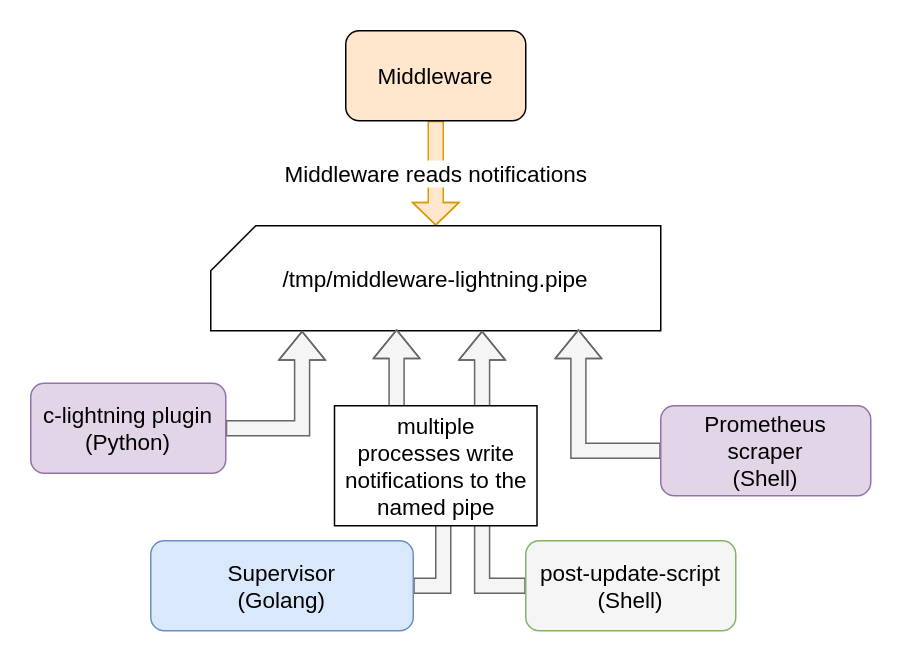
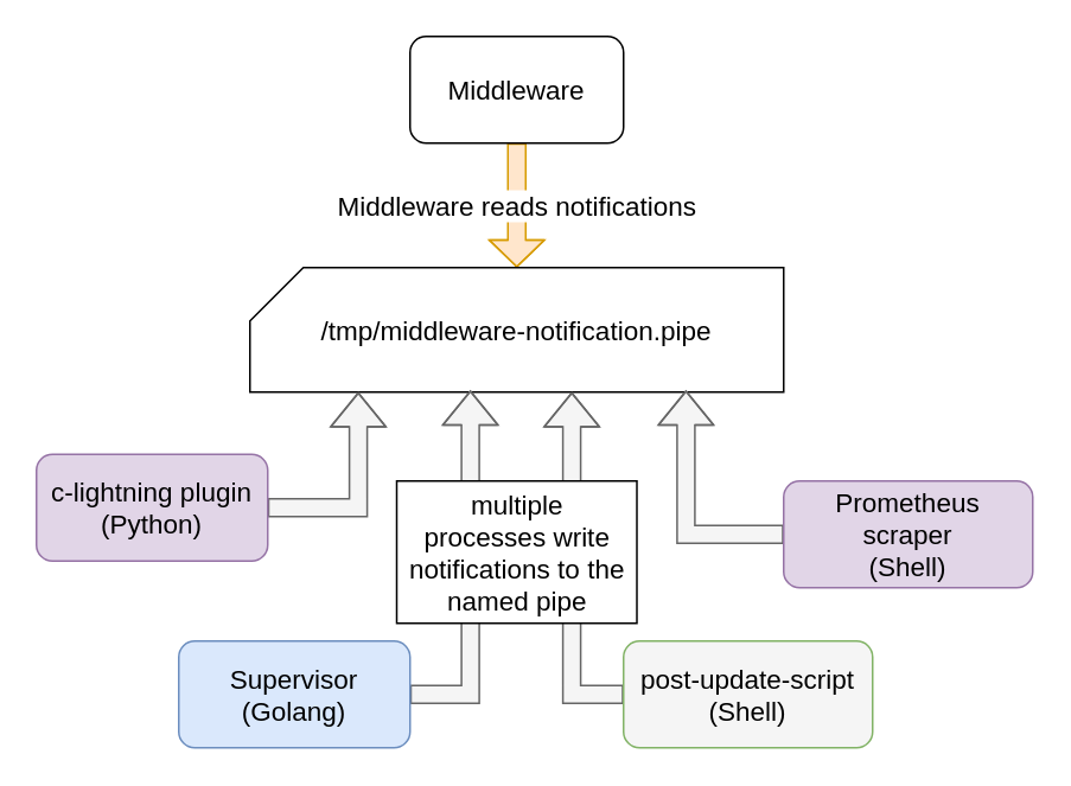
  <mxCell id="0" />
  <mxCell id="1" parent="0" />
  <mxCell id="2" value="Middleware reads notifications" style="edgeStyle=orthogonalEdgeStyle;rounded=0;orthogonalLoop=1;jettySize=auto;html=1;exitX=0.5;exitY=1;exitDx=0;exitDy=0;entryX=0.5;entryY=0;entryDx=0;entryDy=0;entryPerimeter=0;fontSize=15;fillColor=#ffe6cc;strokeColor=#d79b00;shape=flexArrow;width=10;endSize=4.67;" parent="1" source="3" target="4" edge="1"><mxGeometry relative="1" as="geometry"><Array as="points"><mxPoint x="290" y="110" /><mxPoint x="290" y="110" /></Array></mxGeometry></mxCell>
- <mxCell id="3" value="Middleware" style="rounded=1;whiteSpace=wrap;html=1;fontSize=15;fillColor=#ffe6cc;" parent="1" vertex="1"><mxGeometry x="230" y="20" width="120" height="60" as="geometry" /></mxCell>
- <mxCell id="4" value="/tmp/middleware-lightning.pipe" style="shape=card;whiteSpace=wrap;html=1;fontSize=15;" parent="1" vertex="1"><mxGeometry x="140" y="150" width="300" height="70" as="geometry" /></mxCell>
+ <mxCell id="3" value="Middleware" style="rounded=1;whiteSpace=wrap;html=1;fontSize=15;" parent="1" vertex="1"><mxGeometry x="230" y="20" width="120" height="60" as="geometry" /></mxCell>
+ <mxCell id="4" value="/tmp/middleware-notification.pipe" style="shape=card;whiteSpace=wrap;html=1;fontSize=15;" parent="1" vertex="1"><mxGeometry x="140" y="150" width="300" height="70" as="geometry" /></mxCell>
  <mxCell id="5" style="edgeStyle=orthogonalEdgeStyle;shape=flexArrow;rounded=0;orthogonalLoop=1;jettySize=auto;html=1;exitX=1;exitY=0.5;exitDx=0;exitDy=0;entryX=0.203;entryY=1;entryDx=0;entryDy=0;entryPerimeter=0;fontSize=15;fillColor=#f5f5f5;strokeColor=#666666;" parent="1" source="6" target="4" edge="1"><mxGeometry relative="1" as="geometry" /></mxCell>
  <mxCell id="6" value="c-lightning plugin&lt;br&gt;(Python)" style="rounded=1;whiteSpace=wrap;html=1;fontSize=15;fillColor=#e1d5e7;strokeColor=#9673a6;" parent="1" vertex="1"><mxGeometry x="20" y="255" width="130" height="60" as="geometry" /></mxCell>
  <mxCell id="7" style="edgeStyle=orthogonalEdgeStyle;shape=flexArrow;rounded=0;orthogonalLoop=1;jettySize=auto;html=1;exitX=0.5;exitY=1;exitDx=0;exitDy=0;fontSize=15;" parent="1" source="6" target="6" edge="1"><mxGeometry relative="1" as="geometry" /></mxCell>
  <mxCell id="8" style="edgeStyle=orthogonalEdgeStyle;shape=flexArrow;rounded=0;orthogonalLoop=1;jettySize=auto;html=1;exitX=0;exitY=0.5;exitDx=0;exitDy=0;entryX=0.603;entryY=1;entryDx=0;entryDy=0;entryPerimeter=0;fontSize=15;fillColor=#f5f5f5;strokeColor=#666666;" parent="1" source="9" target="4" edge="1"><mxGeometry relative="1" as="geometry" /></mxCell>
  <mxCell id="9" value="post-update-script&lt;br&gt;(Shell)" style="rounded=1;whiteSpace=wrap;html=1;fontSize=15;fillColor=#f5f5f5;strokeColor=#82b366;" parent="1" vertex="1"><mxGeometry x="350" y="360" width="140" height="60" as="geometry" /></mxCell>
  <mxCell id="10" style="edgeStyle=orthogonalEdgeStyle;shape=flexArrow;rounded=0;orthogonalLoop=1;jettySize=auto;html=1;exitX=1;exitY=0.5;exitDx=0;exitDy=0;entryX=0.413;entryY=0.986;entryDx=0;entryDy=0;entryPerimeter=0;fontSize=15;fillColor=#f5f5f5;strokeColor=#666666;" parent="1" source="11" target="4" edge="1"><mxGeometry relative="1" as="geometry" /></mxCell>
- <mxCell id="11" value="Supervisor&lt;br&gt;(Golang)" style="rounded=1;whiteSpace=wrap;html=1;fontSize=15;fillColor=#dae8fc;strokeColor=#6c8ebf;" parent="1" vertex="1"><mxGeometry x="100" y="360" width="175" height="60" as="geometry" /></mxCell>
+ <mxCell id="11" value="Supervisor&lt;br&gt;(Golang)" style="rounded=1;whiteSpace=wrap;html=1;fontSize=15;fillColor=#dae8fc;strokeColor=#6c8ebf;" parent="1" vertex="1"><mxGeometry x="100" y="360" width="130" height="60" as="geometry" /></mxCell>
  <mxCell id="12" style="edgeStyle=orthogonalEdgeStyle;shape=flexArrow;rounded=0;orthogonalLoop=1;jettySize=auto;html=1;exitX=0;exitY=0.5;exitDx=0;exitDy=0;entryX=0.817;entryY=0.986;entryDx=0;entryDy=0;entryPerimeter=0;fontSize=15;fillColor=#f5f5f5;strokeColor=#666666;" parent="1" source="13" target="4" edge="1"><mxGeometry relative="1" as="geometry" /></mxCell>
  <mxCell id="13" value="Prometheus&lt;br&gt;scraper&lt;br&gt;(Shell)" style="rounded=1;whiteSpace=wrap;html=1;fontSize=15;fillColor=#e1d5e7;strokeColor=#9673a6;" parent="1" vertex="1"><mxGeometry x="440" y="270" width="140" height="60" as="geometry" /></mxCell>
  <mxCell id="14" value="multiple&lt;br&gt;processes write notifications to the named pipe" style="text;html=1;strokeColor=#000000;fillColor=#ffffff;align=center;verticalAlign=middle;whiteSpace=wrap;rounded=0;fontSize=15;shadow=0;gradientColor=none;perimeterSpacing=6;" parent="1" vertex="1"><mxGeometry x="222.5" y="270" width="135" height="80" as="geometry" /></mxCell>
